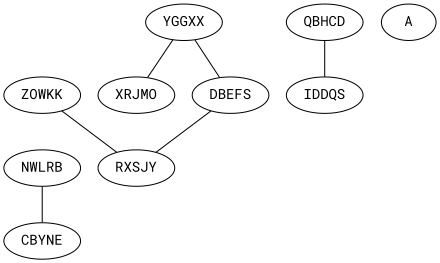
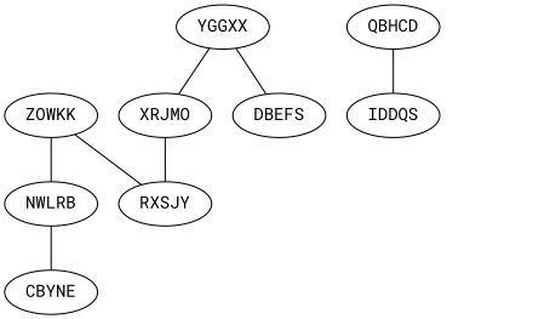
  graph {
    fontname="Roboto Mono"
    node [fontname="Roboto Mono"]
    edge [fontname="Roboto Mono"]
    NWLRB
    CBYNE
    QBHCD
    IDDQS
    ZOWKK
    RXSJY
    XRJMO
    YGGXX
    DBEFS
-   A
    NWLRB -- CBYNE
    QBHCD -- IDDQS
+   ZOWKK -- NWLRB
    ZOWKK -- RXSJY
-   DBEFS -- RXSJY
+   XRJMO -- RXSJY
    YGGXX -- XRJMO
    YGGXX -- DBEFS
  }
